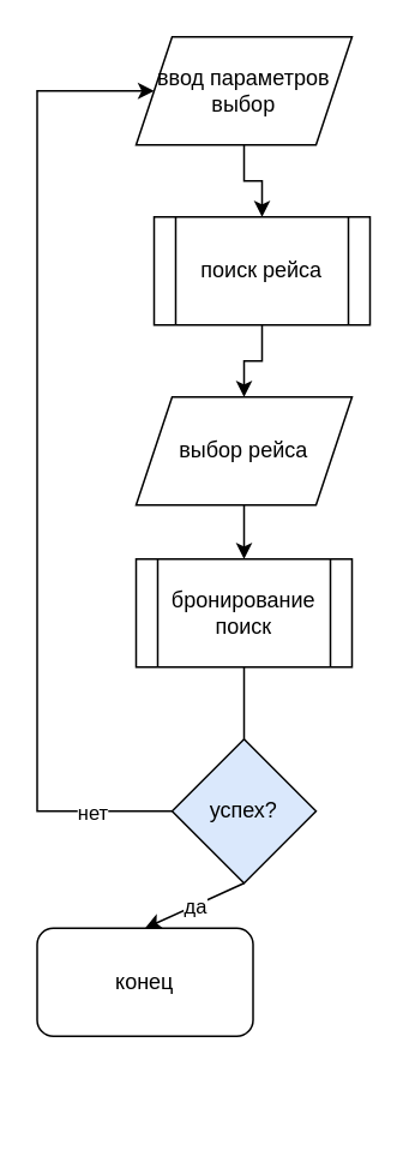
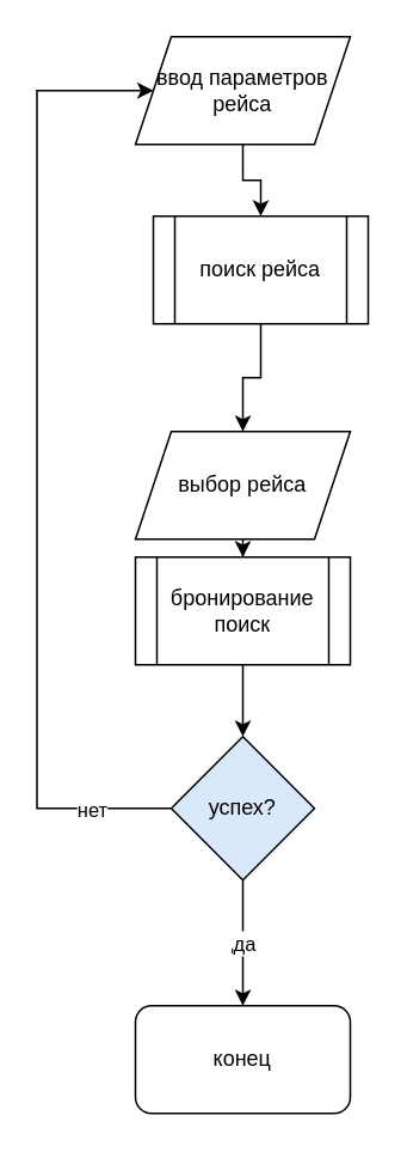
  <mxCell id="0" />
  <mxCell id="1" parent="0" />
  <mxCell id="2" value="" style="edgeStyle=orthogonalEdgeStyle;rounded=0;orthogonalLoop=1;jettySize=auto;html=1;" edge="1" parent="1" source="3" target="5"><mxGeometry relative="1" as="geometry" /></mxCell>
- <mxCell id="3" value="ввод параметров выбор" style="shape=parallelogram;perimeter=parallelogramPerimeter;whiteSpace=wrap;html=1;fixedSize=1;strokeWidth=1;" vertex="1" parent="1"><mxGeometry x="75" y="20" width="120" height="60" as="geometry" /></mxCell>
+ <mxCell id="3" value="ввод параметров рейса" style="shape=parallelogram;perimeter=parallelogramPerimeter;whiteSpace=wrap;html=1;fixedSize=1;strokeWidth=1;" vertex="1" parent="1"><mxGeometry x="75" y="20" width="120" height="60" as="geometry" /></mxCell>
  <mxCell id="4" value="" style="edgeStyle=orthogonalEdgeStyle;rounded=0;orthogonalLoop=1;jettySize=auto;html=1;" edge="1" parent="1" source="5" target="7"><mxGeometry relative="1" as="geometry" /></mxCell>
  <mxCell id="5" value="поиск рейса" style="shape=process;whiteSpace=wrap;html=1;backgroundOutline=1;strokeWidth=1;" vertex="1" parent="1"><mxGeometry x="85" y="120" width="120" height="60" as="geometry" /></mxCell>
  <mxCell id="6" value="" style="edgeStyle=orthogonalEdgeStyle;rounded=0;orthogonalLoop=1;jettySize=auto;html=1;" edge="1" parent="1" source="7" target="9"><mxGeometry relative="1" as="geometry" /></mxCell>
- <mxCell id="7" value="выбор рейса" style="shape=parallelogram;perimeter=parallelogramPerimeter;whiteSpace=wrap;html=1;fixedSize=1;strokeWidth=1;" vertex="1" parent="1"><mxGeometry x="75" y="220" width="120" height="60" as="geometry" /></mxCell>
- <mxCell id="8" value="" style="edgeStyle=orthogonalEdgeStyle;rounded=0;orthogonalLoop=1;jettySize=auto;html=1;endArrow=none;" edge="1" parent="1" source="9" target="10"><mxGeometry relative="1" as="geometry" /></mxCell>
+ <mxCell id="7" value="выбор рейса" style="shape=parallelogram;perimeter=parallelogramPerimeter;whiteSpace=wrap;html=1;fixedSize=1;strokeWidth=1;" vertex="1" parent="1"><mxGeometry x="75" y="240" width="120" height="60" as="geometry" /></mxCell>
+ <mxCell id="8" value="" style="edgeStyle=orthogonalEdgeStyle;rounded=0;orthogonalLoop=1;jettySize=auto;html=1;" edge="1" parent="1" source="9" target="10"><mxGeometry relative="1" as="geometry" /></mxCell>
  <mxCell id="9" value="бронирование&lt;br&gt;поиск" style="shape=process;whiteSpace=wrap;html=1;backgroundOutline=1;strokeWidth=1;" vertex="1" parent="1"><mxGeometry x="75" y="310" width="120" height="60" as="geometry" /></mxCell>
  <mxCell id="10" value="успех?" style="rhombus;whiteSpace=wrap;html=1;strokeWidth=1;fillColor=#dae8fc;" vertex="1" parent="1"><mxGeometry x="95" y="410" width="80" height="80" as="geometry" /></mxCell>
- <mxCell id="11" value="конец" style="rounded=1;whiteSpace=wrap;html=1;strokeWidth=1;" vertex="1" parent="1"><mxGeometry x="20" y="515" width="120" height="60" as="geometry" /></mxCell>
+ <mxCell id="11" value="конец" style="rounded=1;whiteSpace=wrap;html=1;strokeWidth=1;" vertex="1" parent="1"><mxGeometry x="75" y="560" width="120" height="60" as="geometry" /></mxCell>
  <mxCell id="12" value="да" style="endArrow=classic;html=1;rounded=0;exitX=0.5;exitY=1;exitDx=0;exitDy=0;entryX=0.5;entryY=0;entryDx=0;entryDy=0;" edge="1" parent="1" source="10" target="11"><mxGeometry relative="1" as="geometry"><mxPoint x="110" y="500" as="sourcePoint" /><mxPoint x="-10" y="530" as="targetPoint" /></mxGeometry></mxCell>
  <mxCell id="13" value="да" style="edgeLabel;resizable=0;html=1;align=center;verticalAlign=middle;strokeWidth=1;" connectable="0" vertex="1" parent="12"><mxGeometry relative="1" as="geometry" /></mxCell>
  <mxCell id="14" value="" style="endArrow=classic;html=1;rounded=0;exitX=0;exitY=0.5;exitDx=0;exitDy=0;entryX=0;entryY=0.5;entryDx=0;entryDy=0;" edge="1" parent="1" source="10" target="3"><mxGeometry relative="1" as="geometry"><mxPoint x="30" y="460" as="sourcePoint" /><mxPoint x="70" y="80" as="targetPoint" /><Array as="points"><mxPoint x="20" y="450" /><mxPoint x="20" y="50" /></Array></mxGeometry></mxCell>
  <mxCell id="15" value="нет" style="edgeLabel;resizable=0;html=1;align=center;verticalAlign=middle;strokeWidth=1;" connectable="0" vertex="1" parent="14"><mxGeometry relative="1" as="geometry"><mxPoint x="30" y="195" as="offset" /></mxGeometry></mxCell>
